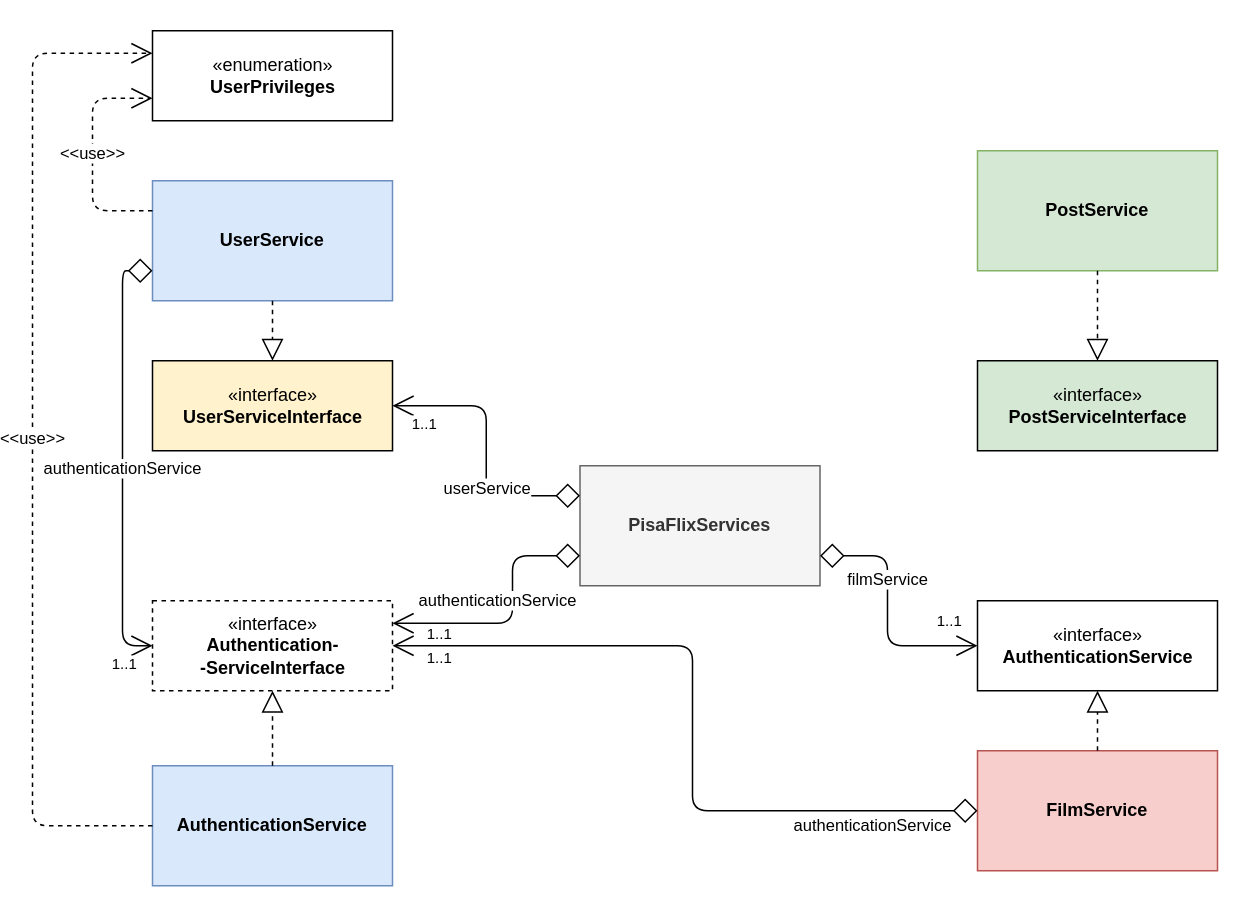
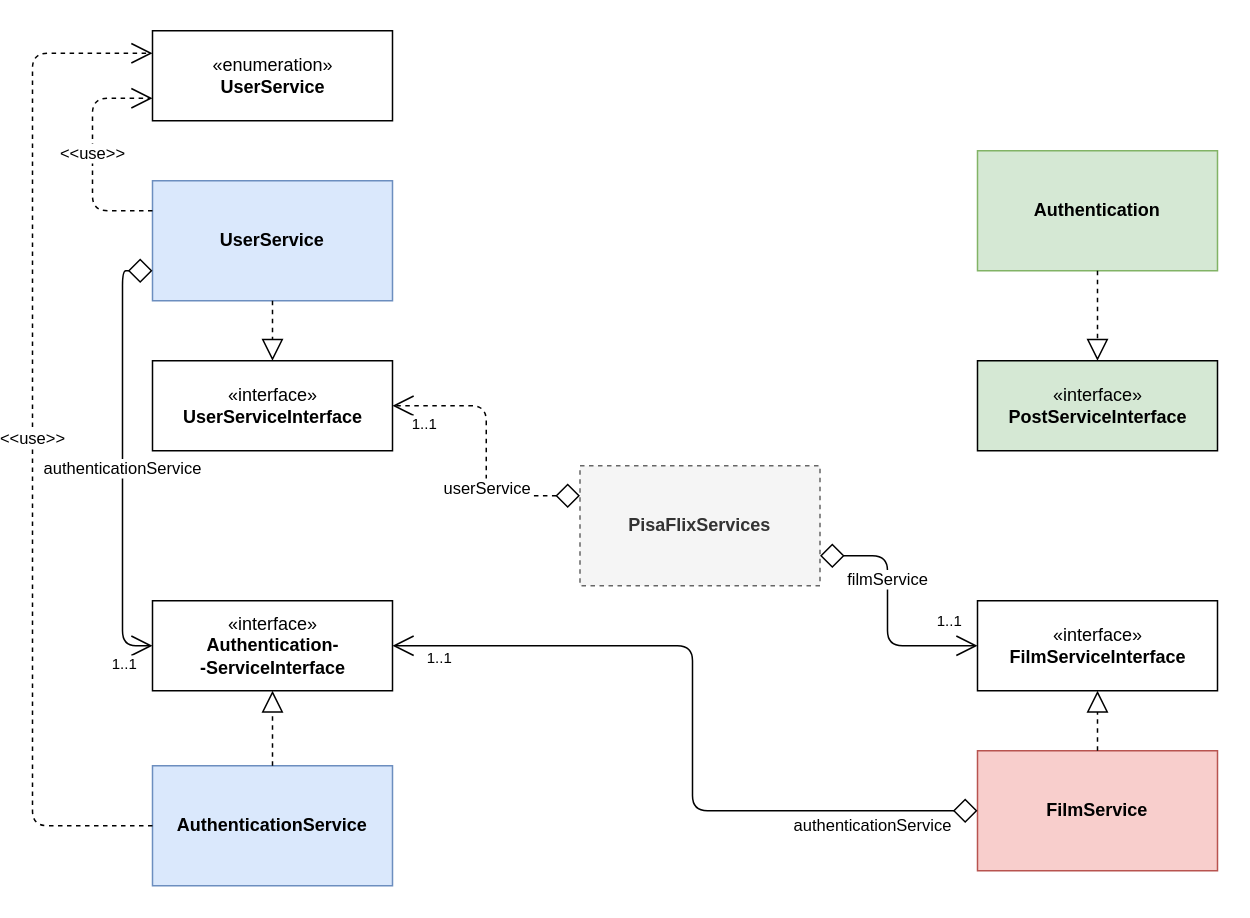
  <mxCell id="0" />
  <mxCell id="1" parent="0" />
  <mxCell id="2" value="&lt;p style=&quot;margin: 0px ; margin-top: 4px ; text-align: center&quot;&gt;&lt;b&gt;&lt;br&gt;&lt;br&gt;AuthenticationService&lt;/b&gt;&lt;br&gt;&lt;/p&gt;" style="verticalAlign=top;align=left;overflow=fill;fontSize=12;fontFamily=Helvetica;html=1;fillColor=#dae8fc;strokeColor=#6c8ebf;" parent="1" vertex="1"><mxGeometry x="100" y="510" width="160" height="80" as="geometry" /></mxCell>
  <mxCell id="3" value="&lt;p style=&quot;margin: 0px ; margin-top: 4px ; text-align: center&quot;&gt;&lt;b&gt;&lt;br&gt;&lt;br&gt;UserService&lt;/b&gt;&lt;br&gt;&lt;/p&gt;" style="verticalAlign=top;align=left;overflow=fill;fontSize=12;fontFamily=Helvetica;html=1;fillColor=#dae8fc;strokeColor=#6c8ebf;" parent="1" vertex="1"><mxGeometry x="100" y="120" width="160" height="80" as="geometry" /></mxCell>
  <mxCell id="4" value="&lt;p style=&quot;margin: 0px ; margin-top: 4px ; text-align: center&quot;&gt;&lt;b&gt;&lt;br&gt;&lt;br&gt;FilmService&lt;/b&gt;&lt;br&gt;&lt;/p&gt;" style="verticalAlign=top;align=left;overflow=fill;fontSize=12;fontFamily=Helvetica;html=1;fillColor=#f8cecc;strokeColor=#b85450;" parent="1" vertex="1"><mxGeometry x="650" y="500" width="160" height="80" as="geometry" /></mxCell>
- <mxCell id="5" value="&lt;p style=&quot;margin: 4px 0px 0px&quot;&gt;&lt;b&gt;&lt;br&gt;&lt;br&gt;PisaFlixServices&lt;/b&gt;&lt;br&gt;&lt;/p&gt;" style="verticalAlign=top;align=center;overflow=fill;fontSize=12;fontFamily=Helvetica;html=1;fillColor=#f5f5f5;strokeColor=#666666;fontColor=#333333;" parent="1" vertex="1"><mxGeometry x="385" y="310" width="160" height="80" as="geometry" /></mxCell>
+ <mxCell id="5" value="&lt;p style=&quot;margin: 4px 0px 0px&quot;&gt;&lt;b&gt;&lt;br&gt;&lt;br&gt;PisaFlixServices&lt;/b&gt;&lt;br&gt;&lt;/p&gt;" style="verticalAlign=top;align=center;overflow=fill;fontSize=12;fontFamily=Helvetica;html=1;fillColor=#f5f5f5;strokeColor=#666666;fontColor=#333333;dashed=1;" parent="1" vertex="1"><mxGeometry x="385" y="310" width="160" height="80" as="geometry" /></mxCell>
  <mxCell id="6" value="«interface»&lt;br&gt;&lt;b&gt;PostServiceInterface&lt;/b&gt;" style="html=1;fillColor=#d5e8d4;" parent="1" vertex="1"><mxGeometry x="650" y="240" width="160" height="60" as="geometry" /></mxCell>
- <mxCell id="7" value="&lt;p style=&quot;margin: 0px ; margin-top: 4px ; text-align: center&quot;&gt;&lt;b&gt;&lt;br&gt;&lt;br&gt;PostService&lt;/b&gt;&lt;br&gt;&lt;/p&gt;" style="verticalAlign=top;align=left;overflow=fill;fontSize=12;fontFamily=Helvetica;html=1;fillColor=#d5e8d4;strokeColor=#82b366;" parent="1" vertex="1"><mxGeometry x="650" y="100" width="160" height="80" as="geometry" /></mxCell>
- <mxCell id="8" value="«enumeration»&lt;br&gt;&lt;b&gt;UserPrivileges&lt;/b&gt;" style="html=1;" parent="1" vertex="1"><mxGeometry x="100" y="20" width="160" height="60" as="geometry" /></mxCell>
- <mxCell id="9" value="«interface»&lt;br&gt;&lt;b&gt;Authentication-&lt;br&gt;-ServiceInterface&lt;/b&gt;" style="html=1;dashed=1;" parent="1" vertex="1"><mxGeometry x="100" y="400" width="160" height="60" as="geometry" /></mxCell>
- <mxCell id="10" value="«interface»&lt;br&gt;&lt;b&gt;AuthenticationService&lt;/b&gt;" style="html=1;" parent="1" vertex="1"><mxGeometry x="650" y="400" width="160" height="60" as="geometry" /></mxCell>
- <mxCell id="11" value="«interface»&lt;br&gt;&lt;b&gt;UserServiceInterface&lt;/b&gt;" style="html=1;fillColor=#fff2cc;" parent="1" vertex="1"><mxGeometry x="100" y="240" width="160" height="60" as="geometry" /></mxCell>
+ <mxCell id="7" value="&lt;p style=&quot;margin: 0px ; margin-top: 4px ; text-align: center&quot;&gt;&lt;b&gt;&lt;br&gt;&lt;br&gt;Authentication&lt;/b&gt;&lt;br&gt;&lt;/p&gt;" style="verticalAlign=top;align=left;overflow=fill;fontSize=12;fontFamily=Helvetica;html=1;fillColor=#d5e8d4;strokeColor=#82b366;" parent="1" vertex="1"><mxGeometry x="650" y="100" width="160" height="80" as="geometry" /></mxCell>
+ <mxCell id="8" value="«enumeration»&lt;br&gt;&lt;b&gt;UserService&lt;/b&gt;" style="html=1;" parent="1" vertex="1"><mxGeometry x="100" y="20" width="160" height="60" as="geometry" /></mxCell>
+ <mxCell id="9" value="«interface»&lt;br&gt;&lt;b&gt;Authentication-&lt;br&gt;-ServiceInterface&lt;/b&gt;" style="html=1;" parent="1" vertex="1"><mxGeometry x="100" y="400" width="160" height="60" as="geometry" /></mxCell>
+ <mxCell id="10" value="«interface»&lt;br&gt;&lt;b&gt;FilmServiceInterface&lt;/b&gt;" style="html=1;" parent="1" vertex="1"><mxGeometry x="650" y="400" width="160" height="60" as="geometry" /></mxCell>
+ <mxCell id="11" value="«interface»&lt;br&gt;&lt;b&gt;UserServiceInterface&lt;/b&gt;" style="html=1;" parent="1" vertex="1"><mxGeometry x="100" y="240" width="160" height="60" as="geometry" /></mxCell>
  <mxCell id="12" value="" style="endArrow=block;dashed=1;endFill=0;endSize=12;html=1;exitX=0.5;exitY=1;exitDx=0;exitDy=0;" parent="1" source="7" edge="1"><mxGeometry width="160" relative="1" as="geometry"><mxPoint x="730" y="180" as="sourcePoint" /><mxPoint x="730" y="240" as="targetPoint" /></mxGeometry></mxCell>
  <mxCell id="13" value="filmService" style="endArrow=open;html=1;endSize=12;startArrow=diamond;startSize=14;startFill=0;edgeStyle=orthogonalEdgeStyle;exitX=1;exitY=0.75;exitDx=0;exitDy=0;entryX=0;entryY=0.5;entryDx=0;entryDy=0;" parent="1" source="5" target="10" edge="1"><mxGeometry x="-0.264" relative="1" as="geometry"><mxPoint x="470" y="400.167" as="sourcePoint" /><mxPoint x="470" y="500.167" as="targetPoint" /><Array as="points"><mxPoint x="590" y="370" /><mxPoint x="590" y="430" /></Array><mxPoint as="offset" /></mxGeometry></mxCell>
  <mxCell id="14" value="" style="resizable=0;html=1;align=left;verticalAlign=top;labelBackgroundColor=#ffffff;fontSize=10;" parent="13" connectable="0" vertex="1"><mxGeometry x="-1" relative="1" as="geometry" /></mxCell>
  <mxCell id="15" value="1..1" style="resizable=0;html=1;align=right;verticalAlign=top;labelBackgroundColor=#ffffff;fontSize=10;" parent="13" connectable="0" vertex="1"><mxGeometry x="1" relative="1" as="geometry"><mxPoint x="-10.5" y="-29.5" as="offset" /></mxGeometry></mxCell>
  <mxCell id="16" value="" style="endArrow=block;dashed=1;endFill=0;endSize=12;html=1;entryX=0.5;entryY=1;entryDx=0;entryDy=0;exitX=0.5;exitY=0;exitDx=0;exitDy=0;" parent="1" source="4" target="10" edge="1"><mxGeometry width="160" relative="1" as="geometry"><mxPoint x="470" y="600" as="sourcePoint" /><mxPoint x="470" y="560" as="targetPoint" /></mxGeometry></mxCell>
  <mxCell id="17" value="" style="endArrow=block;dashed=1;endFill=0;endSize=12;html=1;exitX=0.5;exitY=0;exitDx=0;exitDy=0;entryX=0.5;entryY=1;entryDx=0;entryDy=0;" parent="1" source="2" target="9" edge="1"><mxGeometry width="160" relative="1" as="geometry"><mxPoint y="1040" as="sourcePoint" x="-40" /><mxPoint x="180" y="450" as="targetPoint" /></mxGeometry></mxCell>
  <mxCell id="18" value="" style="endArrow=block;dashed=1;endFill=0;endSize=12;html=1;entryX=0.5;entryY=0;entryDx=0;entryDy=0;exitX=0.5;exitY=1;exitDx=0;exitDy=0;" parent="1" source="3" target="11" edge="1"><mxGeometry width="160" relative="1" as="geometry"><mxPoint x="430" y="220" as="sourcePoint" /><mxPoint x="430" y="260" as="targetPoint" /></mxGeometry></mxCell>
- <mxCell id="19" value="userService" style="endArrow=open;html=1;endSize=12;startArrow=diamond;startSize=14;startFill=0;edgeStyle=orthogonalEdgeStyle;exitX=0;exitY=0.25;exitDx=0;exitDy=0;entryX=1;entryY=0.5;entryDx=0;entryDy=0;" parent="1" source="5" target="11" edge="1"><mxGeometry x="-0.264" relative="1" as="geometry"><mxPoint x="210" y="370" as="sourcePoint" /><mxPoint x="260" y="350" as="targetPoint" /><mxPoint as="offset" /></mxGeometry></mxCell>
+ <mxCell id="19" value="userService" style="endArrow=open;html=1;endSize=12;startArrow=diamond;startSize=14;startFill=0;edgeStyle=orthogonalEdgeStyle;exitX=0;exitY=0.25;exitDx=0;exitDy=0;entryX=1;entryY=0.5;entryDx=0;entryDy=0;dashed=1;" parent="1" source="5" target="11" edge="1"><mxGeometry x="-0.264" relative="1" as="geometry"><mxPoint x="210" y="370" as="sourcePoint" /><mxPoint x="260" y="350" as="targetPoint" /><mxPoint as="offset" /></mxGeometry></mxCell>
  <mxCell id="20" value="" style="resizable=0;html=1;align=left;verticalAlign=top;labelBackgroundColor=#ffffff;fontSize=10;" parent="19" connectable="0" vertex="1"><mxGeometry x="-1" relative="1" as="geometry" /></mxCell>
  <mxCell id="21" value="1..1" style="resizable=0;html=1;align=right;verticalAlign=top;labelBackgroundColor=#ffffff;fontSize=10;" parent="19" connectable="0" vertex="1"><mxGeometry x="1" relative="1" as="geometry"><mxPoint x="30" as="offset" /></mxGeometry></mxCell>
- <mxCell id="22" value="authenticationService" style="endArrow=open;html=1;endSize=12;startArrow=diamond;startSize=14;startFill=0;edgeStyle=orthogonalEdgeStyle;entryX=1;entryY=0.25;entryDx=0;entryDy=0;exitX=0;exitY=0.75;exitDx=0;exitDy=0;" parent="1" source="5" target="9" edge="1"><mxGeometry x="0.177" y="-15" relative="1" as="geometry"><mxPoint x="330" y="470" as="sourcePoint" /><mxPoint x="470" y="220" as="targetPoint" /><Array as="points"><mxPoint x="340" y="370" /><mxPoint x="340" y="415" /></Array><mxPoint as="offset" /></mxGeometry></mxCell>
- <mxCell id="23" value="" style="resizable=0;html=1;align=left;verticalAlign=top;labelBackgroundColor=#ffffff;fontSize=10;" parent="22" connectable="0" vertex="1"><mxGeometry x="-1" relative="1" as="geometry" /></mxCell>
- <mxCell id="24" value="1..1" style="resizable=0;html=1;align=right;verticalAlign=top;labelBackgroundColor=#ffffff;fontSize=10;" parent="22" connectable="0" vertex="1"><mxGeometry x="1" relative="1" as="geometry"><mxPoint x="40" y="-5" as="offset" /></mxGeometry></mxCell>
  <mxCell id="25" value="&amp;lt;&amp;lt;use&amp;gt;&amp;gt;" style="endArrow=open;endSize=12;dashed=1;html=1;exitX=0;exitY=0.25;exitDx=0;exitDy=0;entryX=0;entryY=0.75;entryDx=0;entryDy=0;" parent="1" source="3" target="8" edge="1"><mxGeometry width="160" relative="1" as="geometry"><mxPoint x="-80" y="-60" as="sourcePoint" /><mxPoint x="50" y="80" as="targetPoint" /><Array as="points"><mxPoint x="60" y="140" /><mxPoint x="60" y="65" /></Array></mxGeometry></mxCell>
  <mxCell id="26" value="authenticationService" style="endArrow=open;html=1;endSize=12;startArrow=diamond;startSize=14;startFill=0;edgeStyle=orthogonalEdgeStyle;exitX=0;exitY=0.5;exitDx=0;exitDy=0;entryX=1;entryY=0.5;entryDx=0;entryDy=0;" parent="1" source="4" target="9" edge="1"><mxGeometry x="-0.72" y="10" relative="1" as="geometry"><mxPoint x="229.765" y="679.706" as="sourcePoint" /><mxPoint x="789.765" y="175" as="targetPoint" /><Array as="points"><mxPoint x="460" y="540" /><mxPoint x="460" y="430" /></Array><mxPoint as="offset" /></mxGeometry></mxCell>
  <mxCell id="27" value="1..1" style="resizable=0;html=1;align=right;verticalAlign=top;labelBackgroundColor=#ffffff;fontSize=10;" parent="26" connectable="0" vertex="1"><mxGeometry x="1" relative="1" as="geometry"><mxPoint x="40" y="-4" as="offset" /></mxGeometry></mxCell>
  <mxCell id="28" value="" style="resizable=0;html=1;align=left;verticalAlign=top;labelBackgroundColor=#ffffff;fontSize=10;" parent="26" connectable="0" vertex="1"><mxGeometry x="-1" relative="1" as="geometry" /></mxCell>
  <mxCell id="29" value="authenticationService" style="endArrow=open;html=1;endSize=12;startArrow=diamond;startSize=14;startFill=0;edgeStyle=orthogonalEdgeStyle;exitX=0;exitY=0.75;exitDx=0;exitDy=0;entryX=0;entryY=0.5;entryDx=0;entryDy=0;" parent="1" source="3" target="9" edge="1"><mxGeometry x="0.051" relative="1" as="geometry"><mxPoint x="549.714" y="340.286" as="sourcePoint" /><mxPoint x="709.714" y="220.286" as="targetPoint" /><Array as="points"><mxPoint x="80" y="180" /><mxPoint x="80" y="430" /></Array><mxPoint as="offset" /></mxGeometry></mxCell>
  <mxCell id="30" value="" style="resizable=0;html=1;align=left;verticalAlign=top;labelBackgroundColor=#ffffff;fontSize=10;" parent="29" connectable="0" vertex="1"><mxGeometry x="-1" relative="1" as="geometry" /></mxCell>
  <mxCell id="31" value="1..1" style="resizable=0;html=1;align=right;verticalAlign=top;labelBackgroundColor=#ffffff;fontSize=10;" parent="29" connectable="0" vertex="1"><mxGeometry x="1" relative="1" as="geometry"><mxPoint x="-10" as="offset" /></mxGeometry></mxCell>
  <mxCell id="32" value="&amp;lt;&amp;lt;use&amp;gt;&amp;gt;" style="endArrow=open;endSize=12;dashed=1;html=1;exitX=0;exitY=0.5;exitDx=0;exitDy=0;entryX=0;entryY=0.25;entryDx=0;entryDy=0;" parent="1" source="2" target="8" edge="1"><mxGeometry width="160" relative="1" as="geometry"><mxPoint x="390" y="80" as="sourcePoint" /><mxPoint x="390" y="-30" as="targetPoint" /><Array as="points"><mxPoint x="20" y="550" /><mxPoint x="20" y="35" /></Array></mxGeometry></mxCell>
